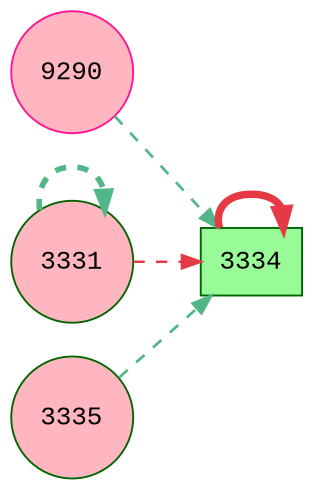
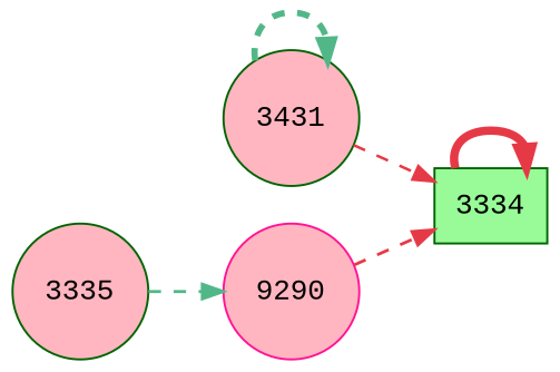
  digraph {
    fontname="Liberation Mono"
    rankdir=LR
    node [color=darkgreen fillcolor=lightpink fontname="Liberation Mono" shape=circle style=filled]
    edge [color="#52b788" fontname="Liberation Mono" penwidth=1.45 style=dashed]
    n1 [color=deeppink label=9290]
    n2 [fillcolor=palegreen label=3334 shape=box]
-   n3 [label=3331]
+   n3 [label=3431]
    n4 [label=3335]
-   n1 -> n2
+   n1 -> n2 [color="#e63946"]
    n2 -> n2 [color="#e63946" penwidth=4.00 style=""]
    n3 -> n2 [color="#e63946" penwidth=1.32]
    n3 -> n3 [penwidth=3.00]
-   n4 -> n2
+   n4 -> n1
  }
